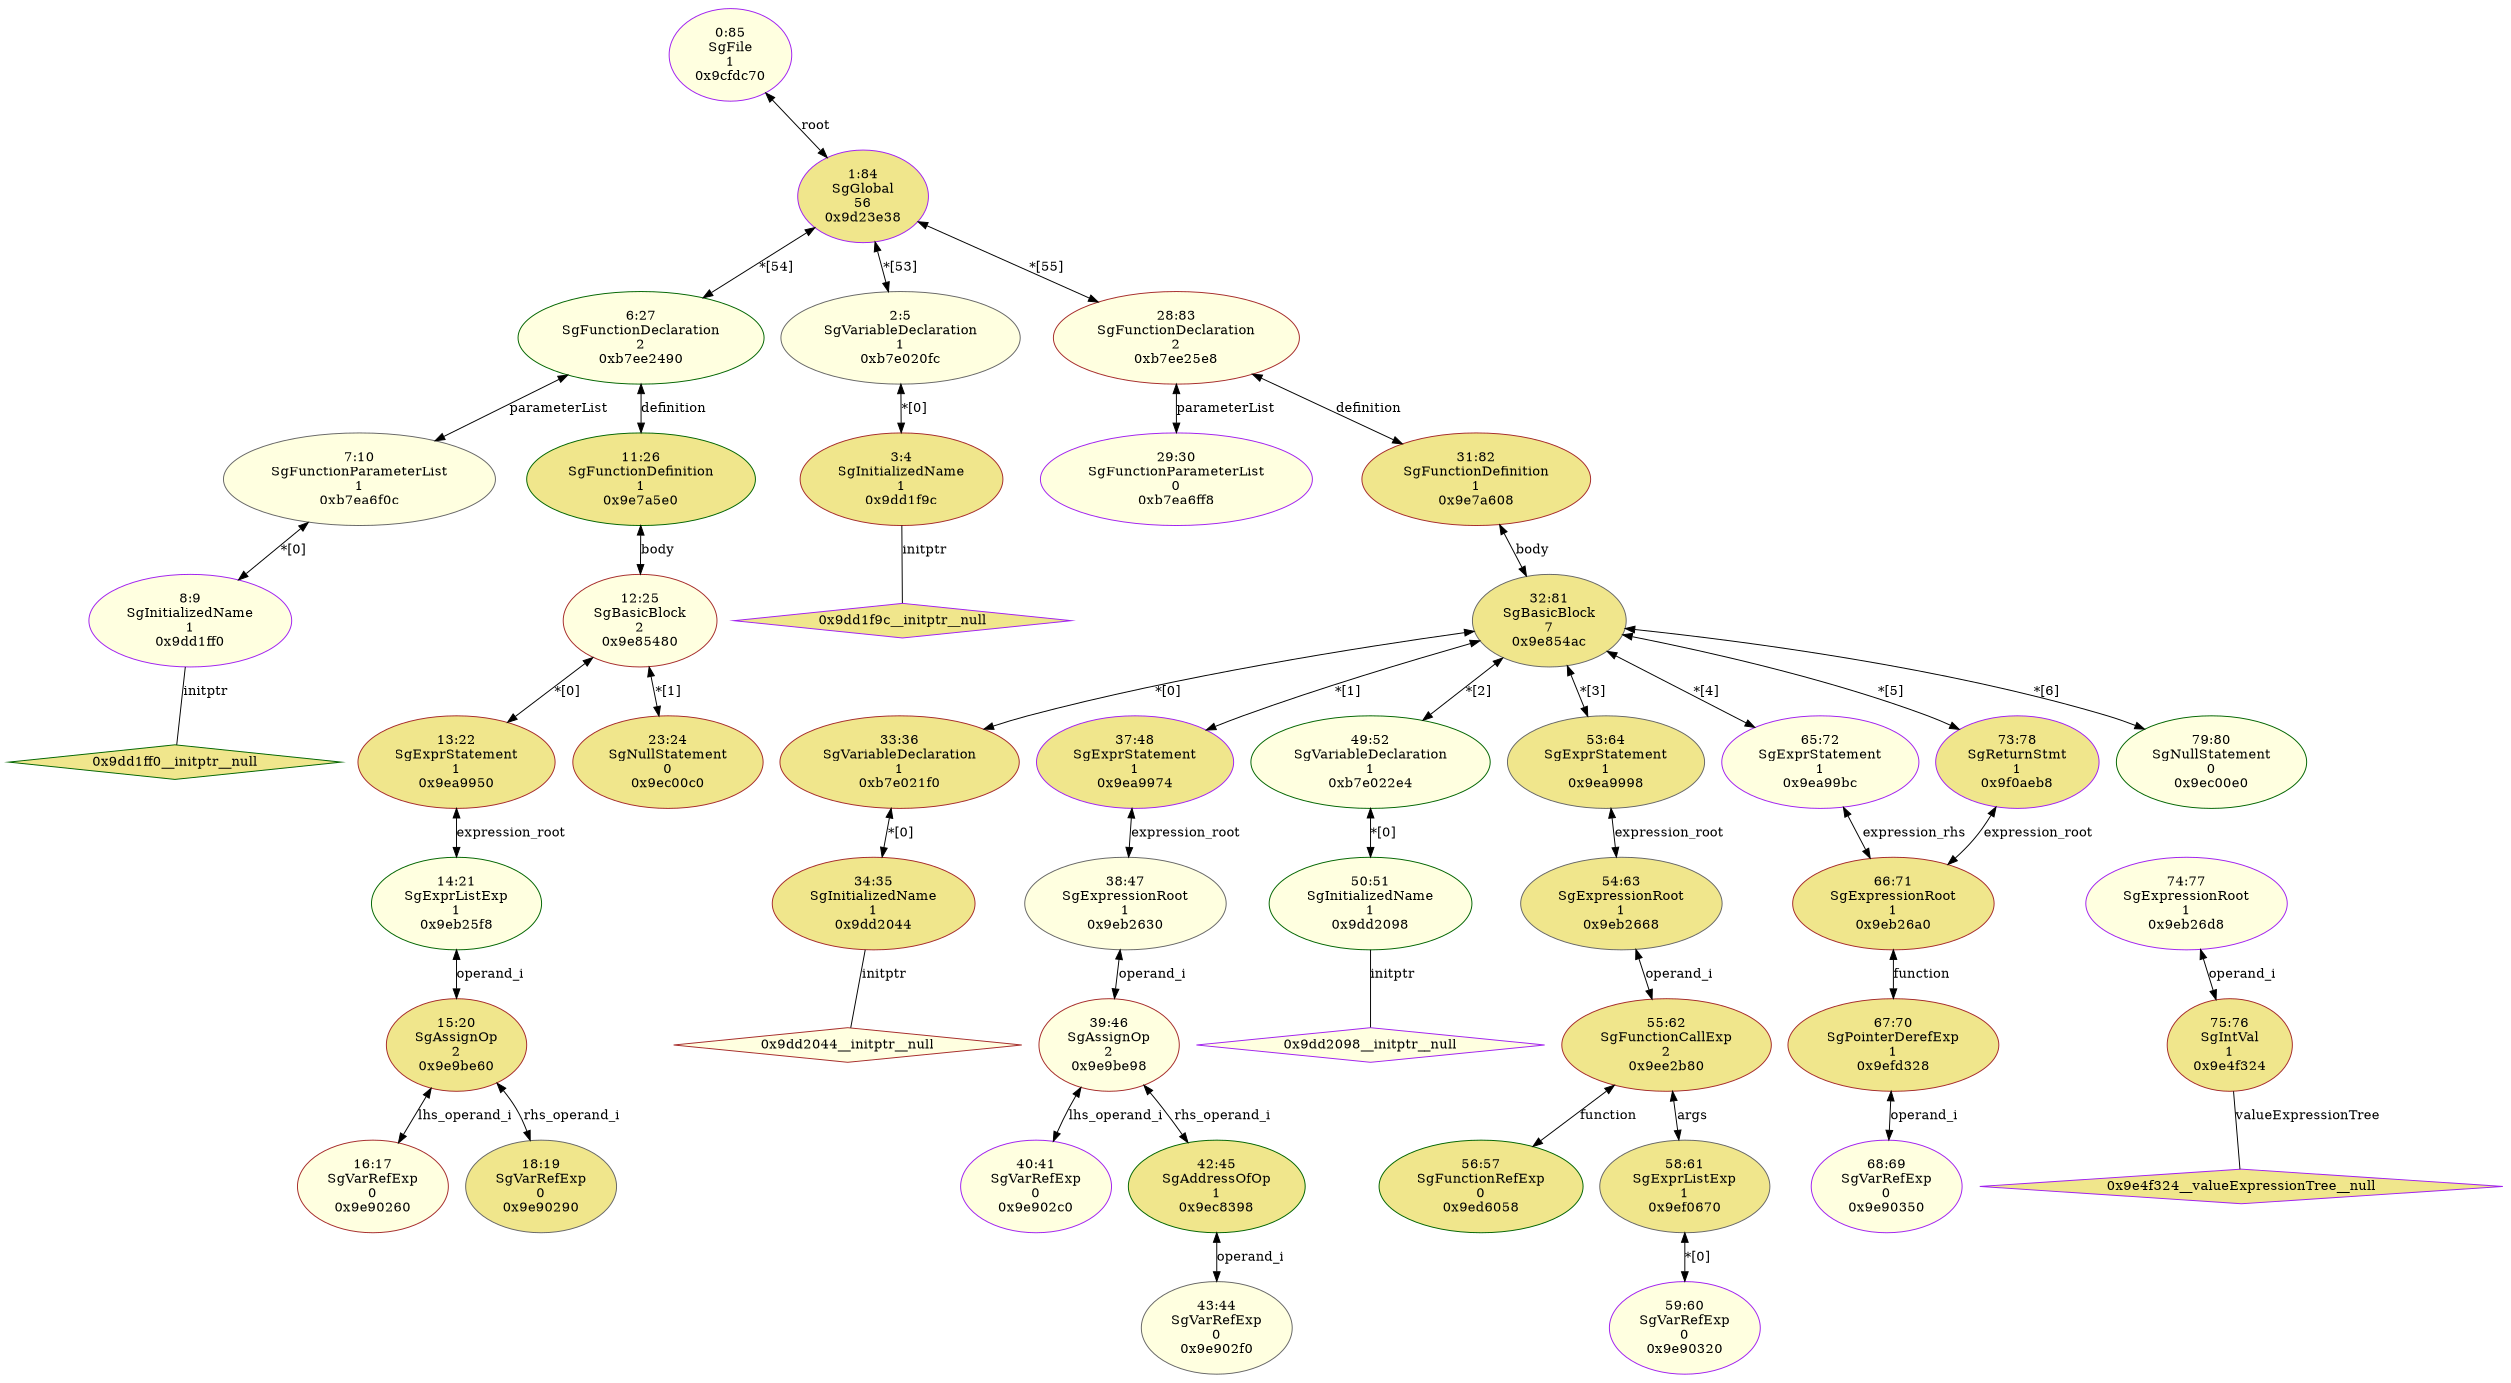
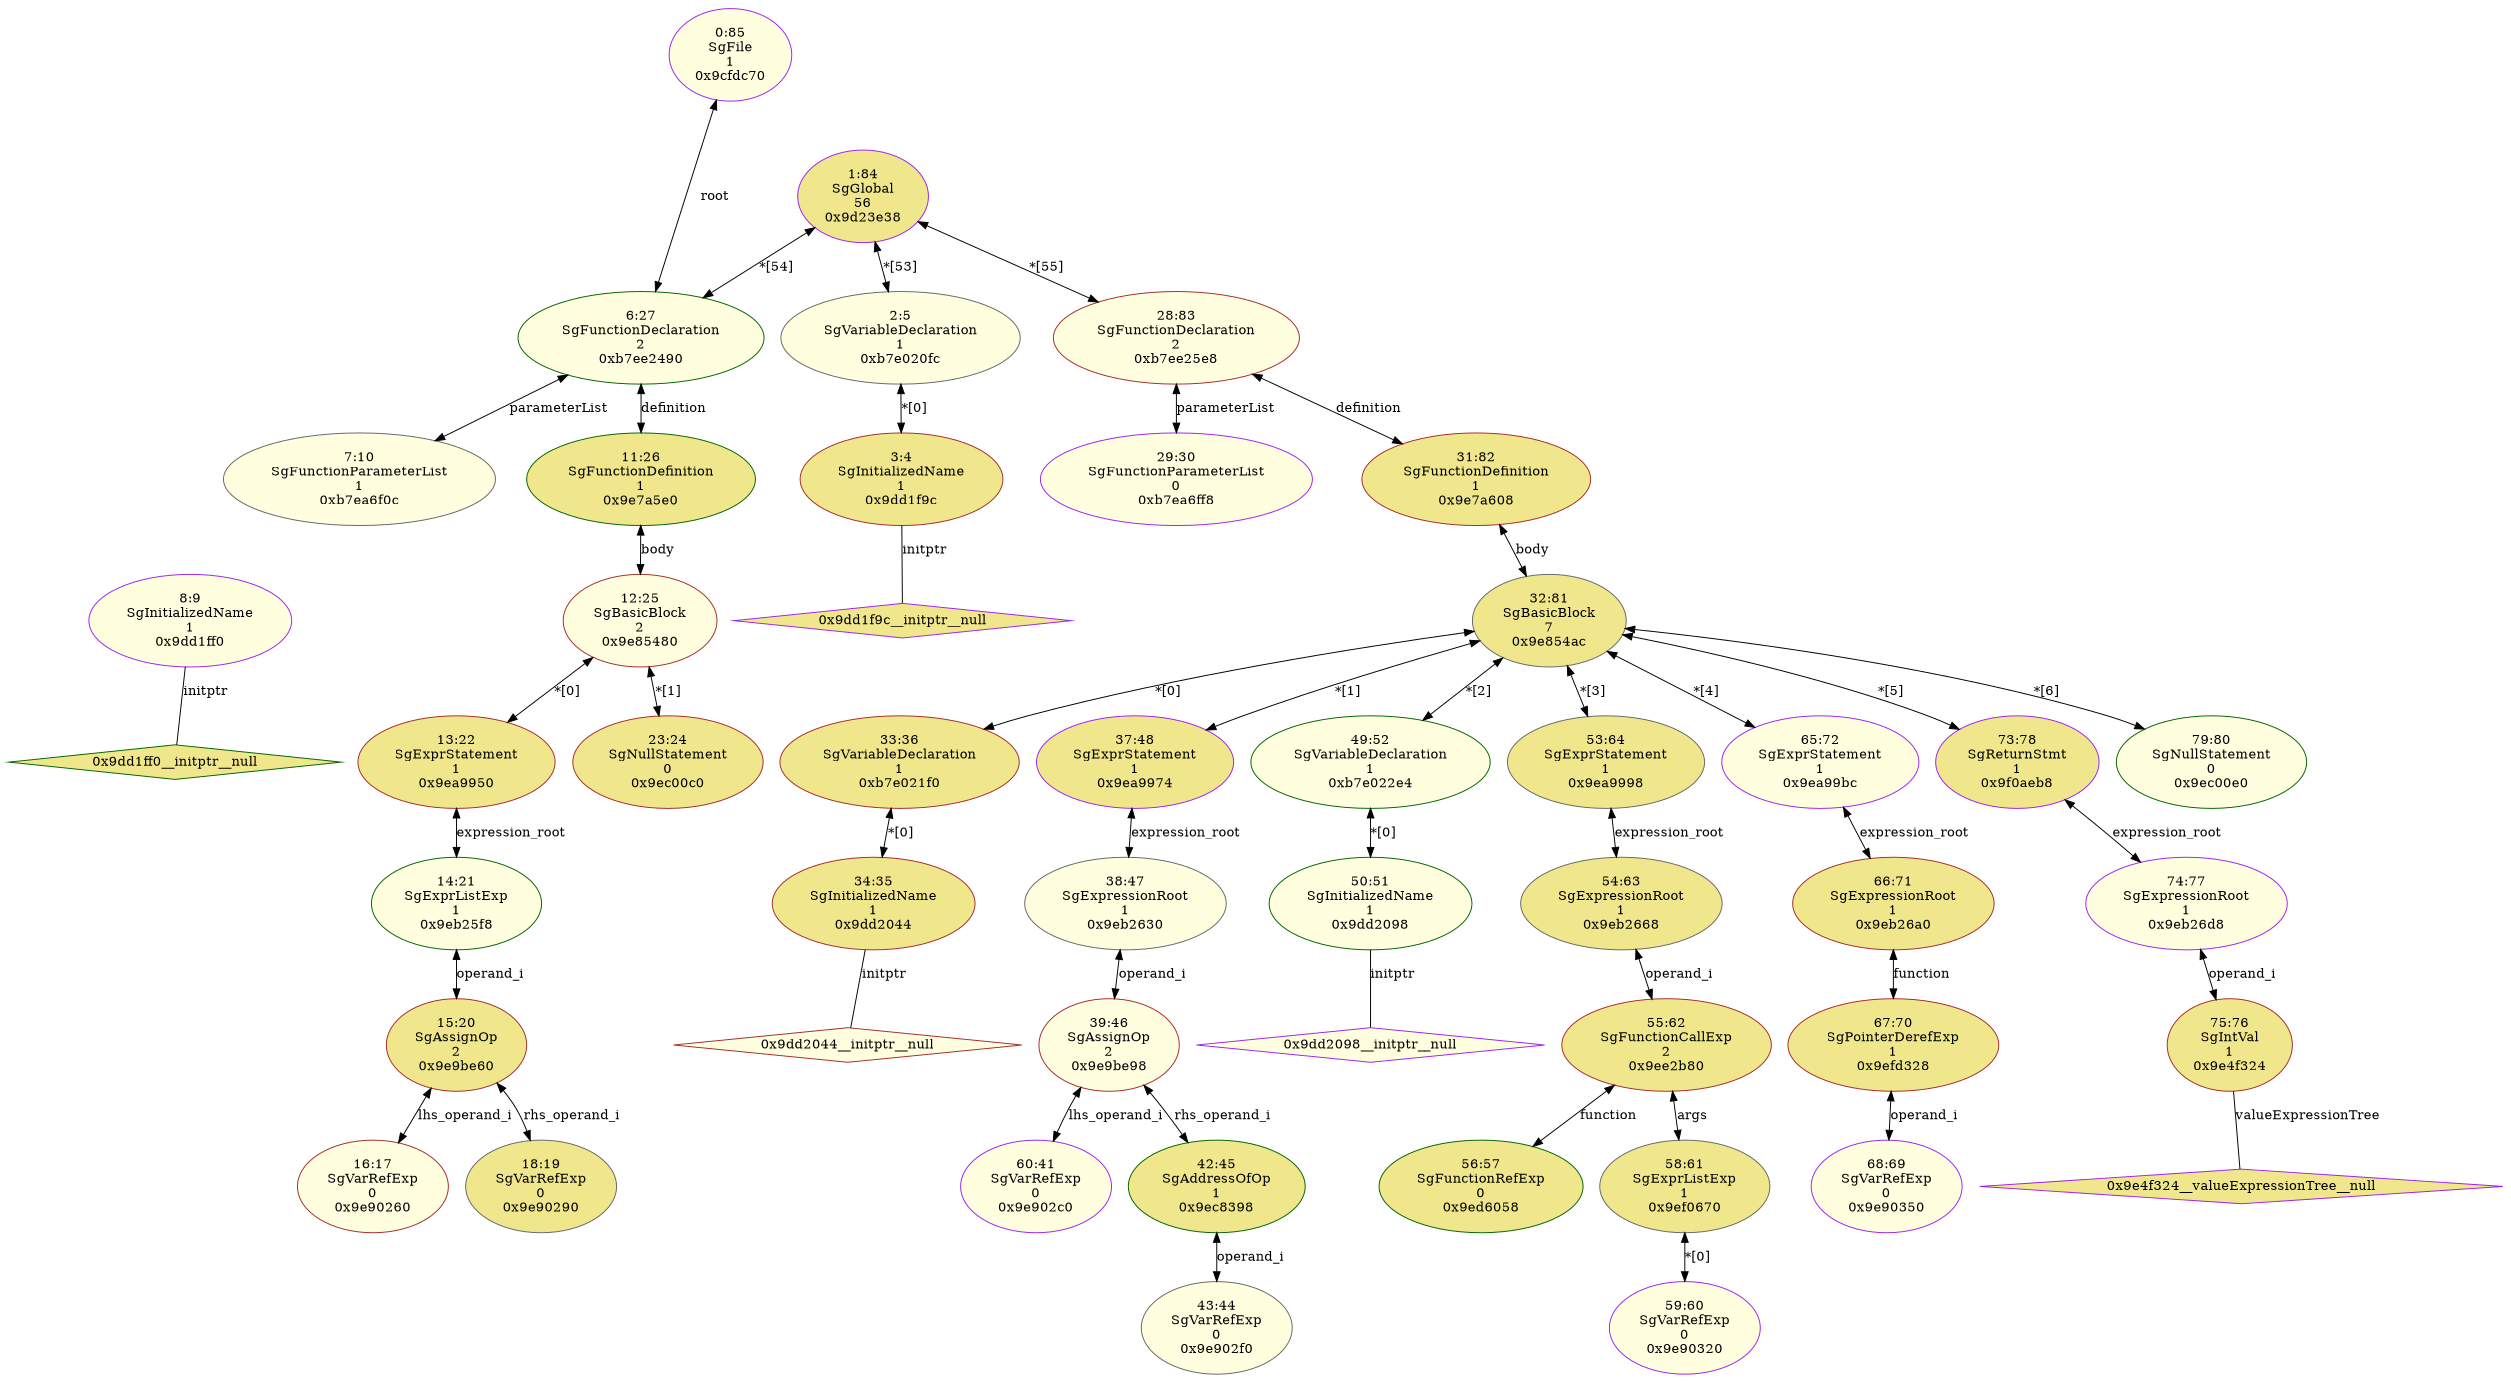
  digraph {
    node [color=brown fillcolor=khaki style=filled]
    edge [dir=both]
    n1 [label="3:4\nSgInitializedName\n1\n0x9dd1f9c\n"]
    "0x9dd1f9c__initptr__null" [color=purple shape=diamond]
    n3 [color=gray40 fillcolor=lightyellow label="2:5\nSgVariableDeclaration\n1\n0xb7e020fc\n"]
    n4 [color=purple fillcolor=lightyellow label="8:9\nSgInitializedName\n1\n0x9dd1ff0\n"]
    "0x9dd1ff0__initptr__null" [color=darkgreen shape=diamond]
    n6 [color=gray40 fillcolor=lightyellow label="7:10\nSgFunctionParameterList\n1\n0xb7ea6f0c\n"]
    n7 [fillcolor=lightyellow label="16:17\nSgVarRefExp\n0\n0x9e90260\n"]
    n8 [color=gray40 label="18:19\nSgVarRefExp\n0\n0x9e90290\n"]
    n9 [label="15:20\nSgAssignOp\n2\n0x9e9be60\n"]
    n10 [color=darkgreen fillcolor=lightyellow label="14:21\nSgExprListExp\n1\n0x9eb25f8\n"]
    n11 [label="13:22\nSgExprStatement\n1\n0x9ea9950\n"]
    n12 [label="23:24\nSgNullStatement\n0\n0x9ec00c0\n"]
    n13 [fillcolor=lightyellow label="12:25\nSgBasicBlock\n2\n0x9e85480\n"]
    n14 [color=darkgreen label="11:26\nSgFunctionDefinition\n1\n0x9e7a5e0\n"]
    n15 [color=darkgreen fillcolor=lightyellow label="6:27\nSgFunctionDeclaration\n2\n0xb7ee2490\n"]
    n16 [color=purple fillcolor=lightyellow label="29:30\nSgFunctionParameterList\n0\n0xb7ea6ff8\n"]
    n17 [label="34:35\nSgInitializedName\n1\n0x9dd2044\n"]
    "0x9dd2044__initptr__null" [fillcolor=lightyellow shape=diamond]
    n19 [label="33:36\nSgVariableDeclaration\n1\n0xb7e021f0\n"]
-   n20 [color=purple fillcolor=lightyellow label="40:41\nSgVarRefExp\n0\n0x9e902c0\n"]
+   n20 [color=purple fillcolor=lightyellow label="60:41\nSgVarRefExp\n0\n0x9e902c0\n"]
    n21 [color=gray40 fillcolor=lightyellow label="43:44\nSgVarRefExp\n0\n0x9e902f0\n"]
    n22 [color=darkgreen label="42:45\nSgAddressOfOp\n1\n0x9ec8398\n"]
    n23 [fillcolor=lightyellow label="39:46\nSgAssignOp\n2\n0x9e9be98\n"]
    n24 [color=gray40 fillcolor=lightyellow label="38:47\nSgExpressionRoot\n1\n0x9eb2630\n"]
    n25 [color=purple label="37:48\nSgExprStatement\n1\n0x9ea9974\n"]
    n26 [color=darkgreen fillcolor=lightyellow label="50:51\nSgInitializedName\n1\n0x9dd2098\n"]
    "0x9dd2098__initptr__null" [color=purple fillcolor=lightyellow shape=diamond]
    n28 [color=darkgreen fillcolor=lightyellow label="49:52\nSgVariableDeclaration\n1\n0xb7e022e4\n"]
    n29 [color=darkgreen label="56:57\nSgFunctionRefExp\n0\n0x9ed6058\n"]
    n30 [color=purple fillcolor=lightyellow label="59:60\nSgVarRefExp\n0\n0x9e90320\n"]
    n31 [color=gray40 label="58:61\nSgExprListExp\n1\n0x9ef0670\n"]
    n32 [label="55:62\nSgFunctionCallExp\n2\n0x9ee2b80\n"]
    n33 [color=gray40 label="54:63\nSgExpressionRoot\n1\n0x9eb2668\n"]
    n34 [color=gray40 label="53:64\nSgExprStatement\n1\n0x9ea9998\n"]
    n35 [color=purple fillcolor=lightyellow label="68:69\nSgVarRefExp\n0\n0x9e90350\n"]
    n36 [label="67:70\nSgPointerDerefExp\n1\n0x9efd328\n"]
    n37 [label="66:71\nSgExpressionRoot\n1\n0x9eb26a0\n"]
    n38 [color=purple fillcolor=lightyellow label="65:72\nSgExprStatement\n1\n0x9ea99bc\n"]
    n39 [label="75:76\nSgIntVal\n1\n0x9e4f324\n"]
    "0x9e4f324__valueExpressionTree__null" [color=purple shape=diamond]
    n41 [color=purple fillcolor=lightyellow label="74:77\nSgExpressionRoot\n1\n0x9eb26d8\n"]
    n42 [color=purple label="73:78\nSgReturnStmt\n1\n0x9f0aeb8\n"]
    n43 [color=darkgreen fillcolor=lightyellow label="79:80\nSgNullStatement\n0\n0x9ec00e0\n"]
    n44 [color=gray40 label="32:81\nSgBasicBlock\n7\n0x9e854ac\n"]
    n45 [label="31:82\nSgFunctionDefinition\n1\n0x9e7a608\n"]
    n46 [fillcolor=lightyellow label="28:83\nSgFunctionDeclaration\n2\n0xb7ee25e8\n"]
    n47 [color=purple label="1:84\nSgGlobal\n56\n0x9d23e38\n"]
    n48 [color=purple fillcolor=lightyellow label="0:85\nSgFile\n1\n0x9cfdc70\n"]
    n1 -> "0x9dd1f9c__initptr__null" [dir=none label=initptr]
    n3 -> n1 [label="*[0]"]
    n4 -> "0x9dd1ff0__initptr__null" [dir=none label=initptr]
-   n6 -> n4 [label="*[0]"]
    n9 -> n7 [label=lhs_operand_i]
    n9 -> n8 [label=rhs_operand_i]
    n10 -> n9 [label=operand_i]
    n11 -> n10 [label=expression_root]
    n13 -> n11 [label="*[0]"]
    n13 -> n12 [label="*[1]"]
    n14 -> n13 [label=body]
    n15 -> n6 [label=parameterList]
    n15 -> n14 [label=definition]
    n17 -> "0x9dd2044__initptr__null" [dir=none label=initptr]
    n19 -> n17 [label="*[0]"]
    n22 -> n21 [label=operand_i]
    n23 -> n20 [label=lhs_operand_i]
    n23 -> n22 [label=rhs_operand_i]
    n24 -> n23 [label=operand_i]
    n25 -> n24 [label=expression_root]
    n26 -> "0x9dd2098__initptr__null" [dir=none label=initptr]
    n28 -> n26 [label="*[0]"]
    n31 -> n30 [label="*[0]"]
    n32 -> n29 [label=function]
    n32 -> n31 [label=args]
    n33 -> n32 [label=operand_i]
    n34 -> n33 [label=expression_root]
    n36 -> n35 [label=operand_i]
    n37 -> n36 [label=function]
-   n38 -> n37 [label=expression_rhs]
+   n38 -> n37 [label=expression_root]
    n39 -> "0x9e4f324__valueExpressionTree__null" [dir=none label=valueExpressionTree]
    n41 -> n39 [label=operand_i]
-   n42 -> n37 [label=expression_root]
+   n42 -> n41 [label=expression_root]
    n44 -> n19 [label="*[0]"]
    n44 -> n25 [label="*[1]"]
    n44 -> n28 [label="*[2]"]
    n44 -> n34 [label="*[3]"]
    n44 -> n38 [label="*[4]"]
    n44 -> n42 [label="*[5]"]
    n44 -> n43 [label="*[6]"]
    n45 -> n44 [label=body]
    n46 -> n16 [label=parameterList]
    n46 -> n45 [label=definition]
    n47 -> n3 [label="*[53]"]
    n47 -> n15 [label="*[54]"]
    n47 -> n46 [label="*[55]"]
-   n48 -> n47 [label=root]
+   n48 -> n15 [label=root]
  }
